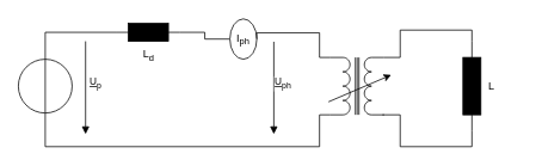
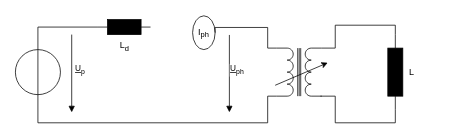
  <mxCell id="0" />
  <mxCell id="1" parent="0" />
  <mxCell id="2" value="" style="verticalLabelPosition=bottom;shadow=0;dashed=0;align=center;fillColor=#ffffff;html=1;verticalAlign=top;strokeWidth=1;shape=mxgraph.electrical.signal_sources.ideal_source;rotation=-90;" parent="1" vertex="1"><mxGeometry x="20" y="65.5" width="60" height="60" as="geometry" /></mxCell>
  <mxCell id="3" style="edgeStyle=orthogonalEdgeStyle;rounded=0;orthogonalLoop=1;jettySize=auto;html=1;exitX=0;exitY=0.5;exitDx=0;exitDy=0;exitPerimeter=0;entryX=1;entryY=0.5;entryDx=0;entryDy=0;entryPerimeter=0;endArrow=none;endFill=0;strokeColor=#000000;strokeWidth=1;" parent="1" source="4" target="2" edge="1"><mxGeometry relative="1" as="geometry" /></mxCell>
  <mxCell id="4" value="L&lt;sub&gt;d&lt;/sub&gt;" style="verticalLabelPosition=bottom;shadow=0;dashed=0;align=center;fillColor=#000000;html=1;verticalAlign=top;strokeWidth=1;shape=mxgraph.electrical.resistors.resistor_1;" parent="1" vertex="1"><mxGeometry x="130" y="25.5" width="70" height="20" as="geometry" /></mxCell>
- <mxCell id="5" value="" style="edgeStyle=orthogonalEdgeStyle;rounded=0;orthogonalLoop=1;jettySize=auto;html=1;endArrow=none;endFill=0;strokeColor=#000000;strokeWidth=1;exitX=0;exitY=0.5;exitDx=0;exitDy=0;" parent="1" source="6" target="4" edge="1"><mxGeometry relative="1" as="geometry"><mxPoint x="298" y="35.5" as="sourcePoint" /></mxGeometry></mxCell>
  <mxCell id="6" value="I&lt;sub&gt;ph&lt;/sub&gt;" style="ellipse;whiteSpace=wrap;html=1;aspect=fixed;shadow=0;dashed=0;strokeWidth=1;fillColor=#FFFFFF;" parent="1" vertex="1"><mxGeometry x="256" y="20.5" width="30" height="45" as="geometry" /></mxCell>
  <mxCell id="7" style="edgeStyle=orthogonalEdgeStyle;rounded=0;orthogonalLoop=1;jettySize=auto;html=1;exitX=1;exitY=0;exitDx=0;exitDy=0;exitPerimeter=0;entryX=1;entryY=0.5;entryDx=0;entryDy=0;endArrow=none;endFill=0;strokeColor=#000000;strokeWidth=1;" parent="1" source="14" target="6" edge="1"><mxGeometry relative="1" as="geometry"><Array as="points"><mxPoint x="356" y="63" /><mxPoint x="356" y="36" /></Array></mxGeometry></mxCell>
  <mxCell id="8" style="edgeStyle=orthogonalEdgeStyle;rounded=0;orthogonalLoop=1;jettySize=auto;html=1;exitX=0;exitY=0;exitDx=0;exitDy=0;exitPerimeter=0;entryX=0;entryY=0.5;entryDx=0;entryDy=0;entryPerimeter=0;endArrow=none;endFill=0;strokeColor=#000000;strokeWidth=1;" parent="1" source="14" target="2" edge="1"><mxGeometry relative="1" as="geometry"><Array as="points"><mxPoint x="356" y="128" /><mxPoint x="356" y="163" /><mxPoint x="50" y="163" /></Array></mxGeometry></mxCell>
  <mxCell id="9" value="&lt;div align=&quot;right&quot;&gt;&lt;u&gt;U&lt;/u&gt;&lt;sub&gt;ph&lt;/sub&gt;&lt;/div&gt;" style="endArrow=block;html=1;strokeColor=#000000;strokeWidth=1;endFill=1;" parent="1" edge="1"><mxGeometry x="-0.091" y="10" width="50" height="50" relative="1" as="geometry"><mxPoint x="305" y="46" as="sourcePoint" /><mxPoint x="305" y="149" as="targetPoint" /><mxPoint as="offset" /></mxGeometry></mxCell>
  <mxCell id="10" value="" style="group;fillColor=#ffffff;" parent="1" vertex="1" connectable="0"><mxGeometry x="476" y="85.5" width="100" height="20" as="geometry" /></mxCell>
  <mxCell id="11" value="" style="verticalLabelPosition=bottom;shadow=0;dashed=0;align=center;fillColor=#000000;html=1;verticalAlign=top;strokeWidth=1;shape=mxgraph.electrical.resistors.resistor_1;rotation=-90;" parent="10" vertex="1"><mxGeometry width="100" height="20" as="geometry" /></mxCell>
  <mxCell id="12" value="L" style="text;html=1;strokeColor=none;fillColor=none;align=center;verticalAlign=middle;whiteSpace=wrap;rounded=0;shadow=0;dashed=0;" parent="10" vertex="1"><mxGeometry x="66.5" width="10" height="20" as="geometry" /></mxCell>
  <mxCell id="13" style="edgeStyle=orthogonalEdgeStyle;rounded=0;orthogonalLoop=1;jettySize=auto;html=1;exitX=1;exitY=1;exitDx=0;exitDy=0;exitPerimeter=0;entryX=1;entryY=0.5;entryDx=0;entryDy=0;entryPerimeter=0;endArrow=none;endFill=0;strokeColor=#000000;strokeWidth=1;" parent="1" source="14" target="11" edge="1"><mxGeometry relative="1" as="geometry"><Array as="points"><mxPoint x="446" y="63" /><mxPoint x="446" y="33" /><mxPoint x="526" y="33" /></Array></mxGeometry></mxCell>
  <mxCell id="14" value="" style="verticalLabelPosition=bottom;shadow=0;dashed=0;align=center;fillColor=#ffffff;html=1;verticalAlign=top;strokeWidth=1;shape=mxgraph.electrical.inductors.transformer_1;rotation=-90;" parent="1" vertex="1"><mxGeometry x="366" y="65.5" width="64" height="60" as="geometry" /></mxCell>
  <mxCell id="15" style="edgeStyle=orthogonalEdgeStyle;rounded=0;orthogonalLoop=1;jettySize=auto;html=1;exitX=0;exitY=0.5;exitDx=0;exitDy=0;exitPerimeter=0;entryX=0;entryY=0.972;entryDx=0;entryDy=0;entryPerimeter=0;endArrow=none;endFill=0;strokeColor=#000000;strokeWidth=1;" parent="1" source="11" target="14" edge="1"><mxGeometry relative="1" as="geometry"><Array as="points"><mxPoint x="526" y="163" /><mxPoint x="446" y="163" /><mxPoint x="446" y="127" /></Array></mxGeometry></mxCell>
  <mxCell id="16" value="" style="endArrow=classic;html=1;strokeColor=#000000;strokeWidth=1;" parent="1" edge="1"><mxGeometry width="50" height="50" relative="1" as="geometry"><mxPoint x="366" y="113" as="sourcePoint" /><mxPoint x="436" y="83" as="targetPoint" /></mxGeometry></mxCell>
  <mxCell id="17" value="&lt;div align=&quot;right&quot;&gt;&lt;u&gt;U&lt;/u&gt;&lt;sub&gt;p&lt;/sub&gt;&lt;/div&gt;" style="endArrow=block;html=1;strokeColor=#000000;strokeWidth=1;endFill=1;" edge="1" parent="1"><mxGeometry x="-0.091" y="11" width="50" height="50" relative="1" as="geometry"><mxPoint x="95" y="45.5" as="sourcePoint" /><mxPoint x="95" y="149" as="targetPoint" /><mxPoint as="offset" /></mxGeometry></mxCell>
